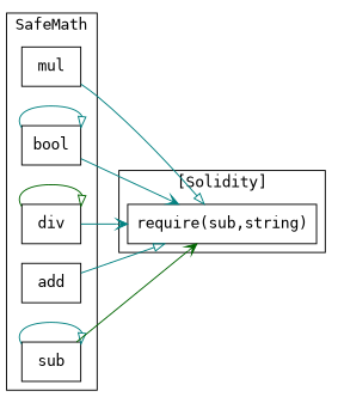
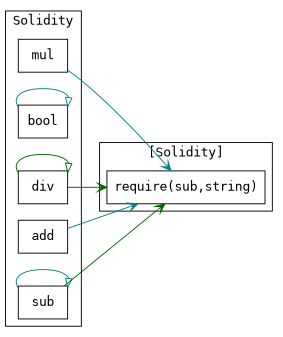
  strict digraph {
    fontname="DejaVu Sans Mono"
    rankdir=LR
    node [fontname="DejaVu Sans Mono" shape=box]
    edge [arrowhead=onormal color=teal fontname="DejaVu Sans Mono"]
    n1 [label=mul]
    n2 [label=bool]
    n3 [label=div]
    n4 [label=add]
    n5 [label=sub]
    n6 [label="require(sub,string)"]
    subgraph cluster_1 {
-     label=SafeMath
+     label=Solidity
      n1
      n2
      n3
      n4
      n5
    }
    subgraph cluster_2 {
      label="[Solidity]"
      n6
    }
-   n1 -> n6
+   n1 -> n6 [arrowhead=vee]
    n2 -> n2
-   n2 -> n6 [arrowhead=vee]
    n3 -> n3 [color=darkgreen]
-   n3 -> n6 [arrowhead=vee]
-   n4 -> n6
+   n3 -> n6 [arrowhead=vee color=darkgreen]
+   n4 -> n6 [arrowhead=vee]
    n5 -> n5
    n5 -> n6 [arrowhead=vee color=darkgreen]
  }
